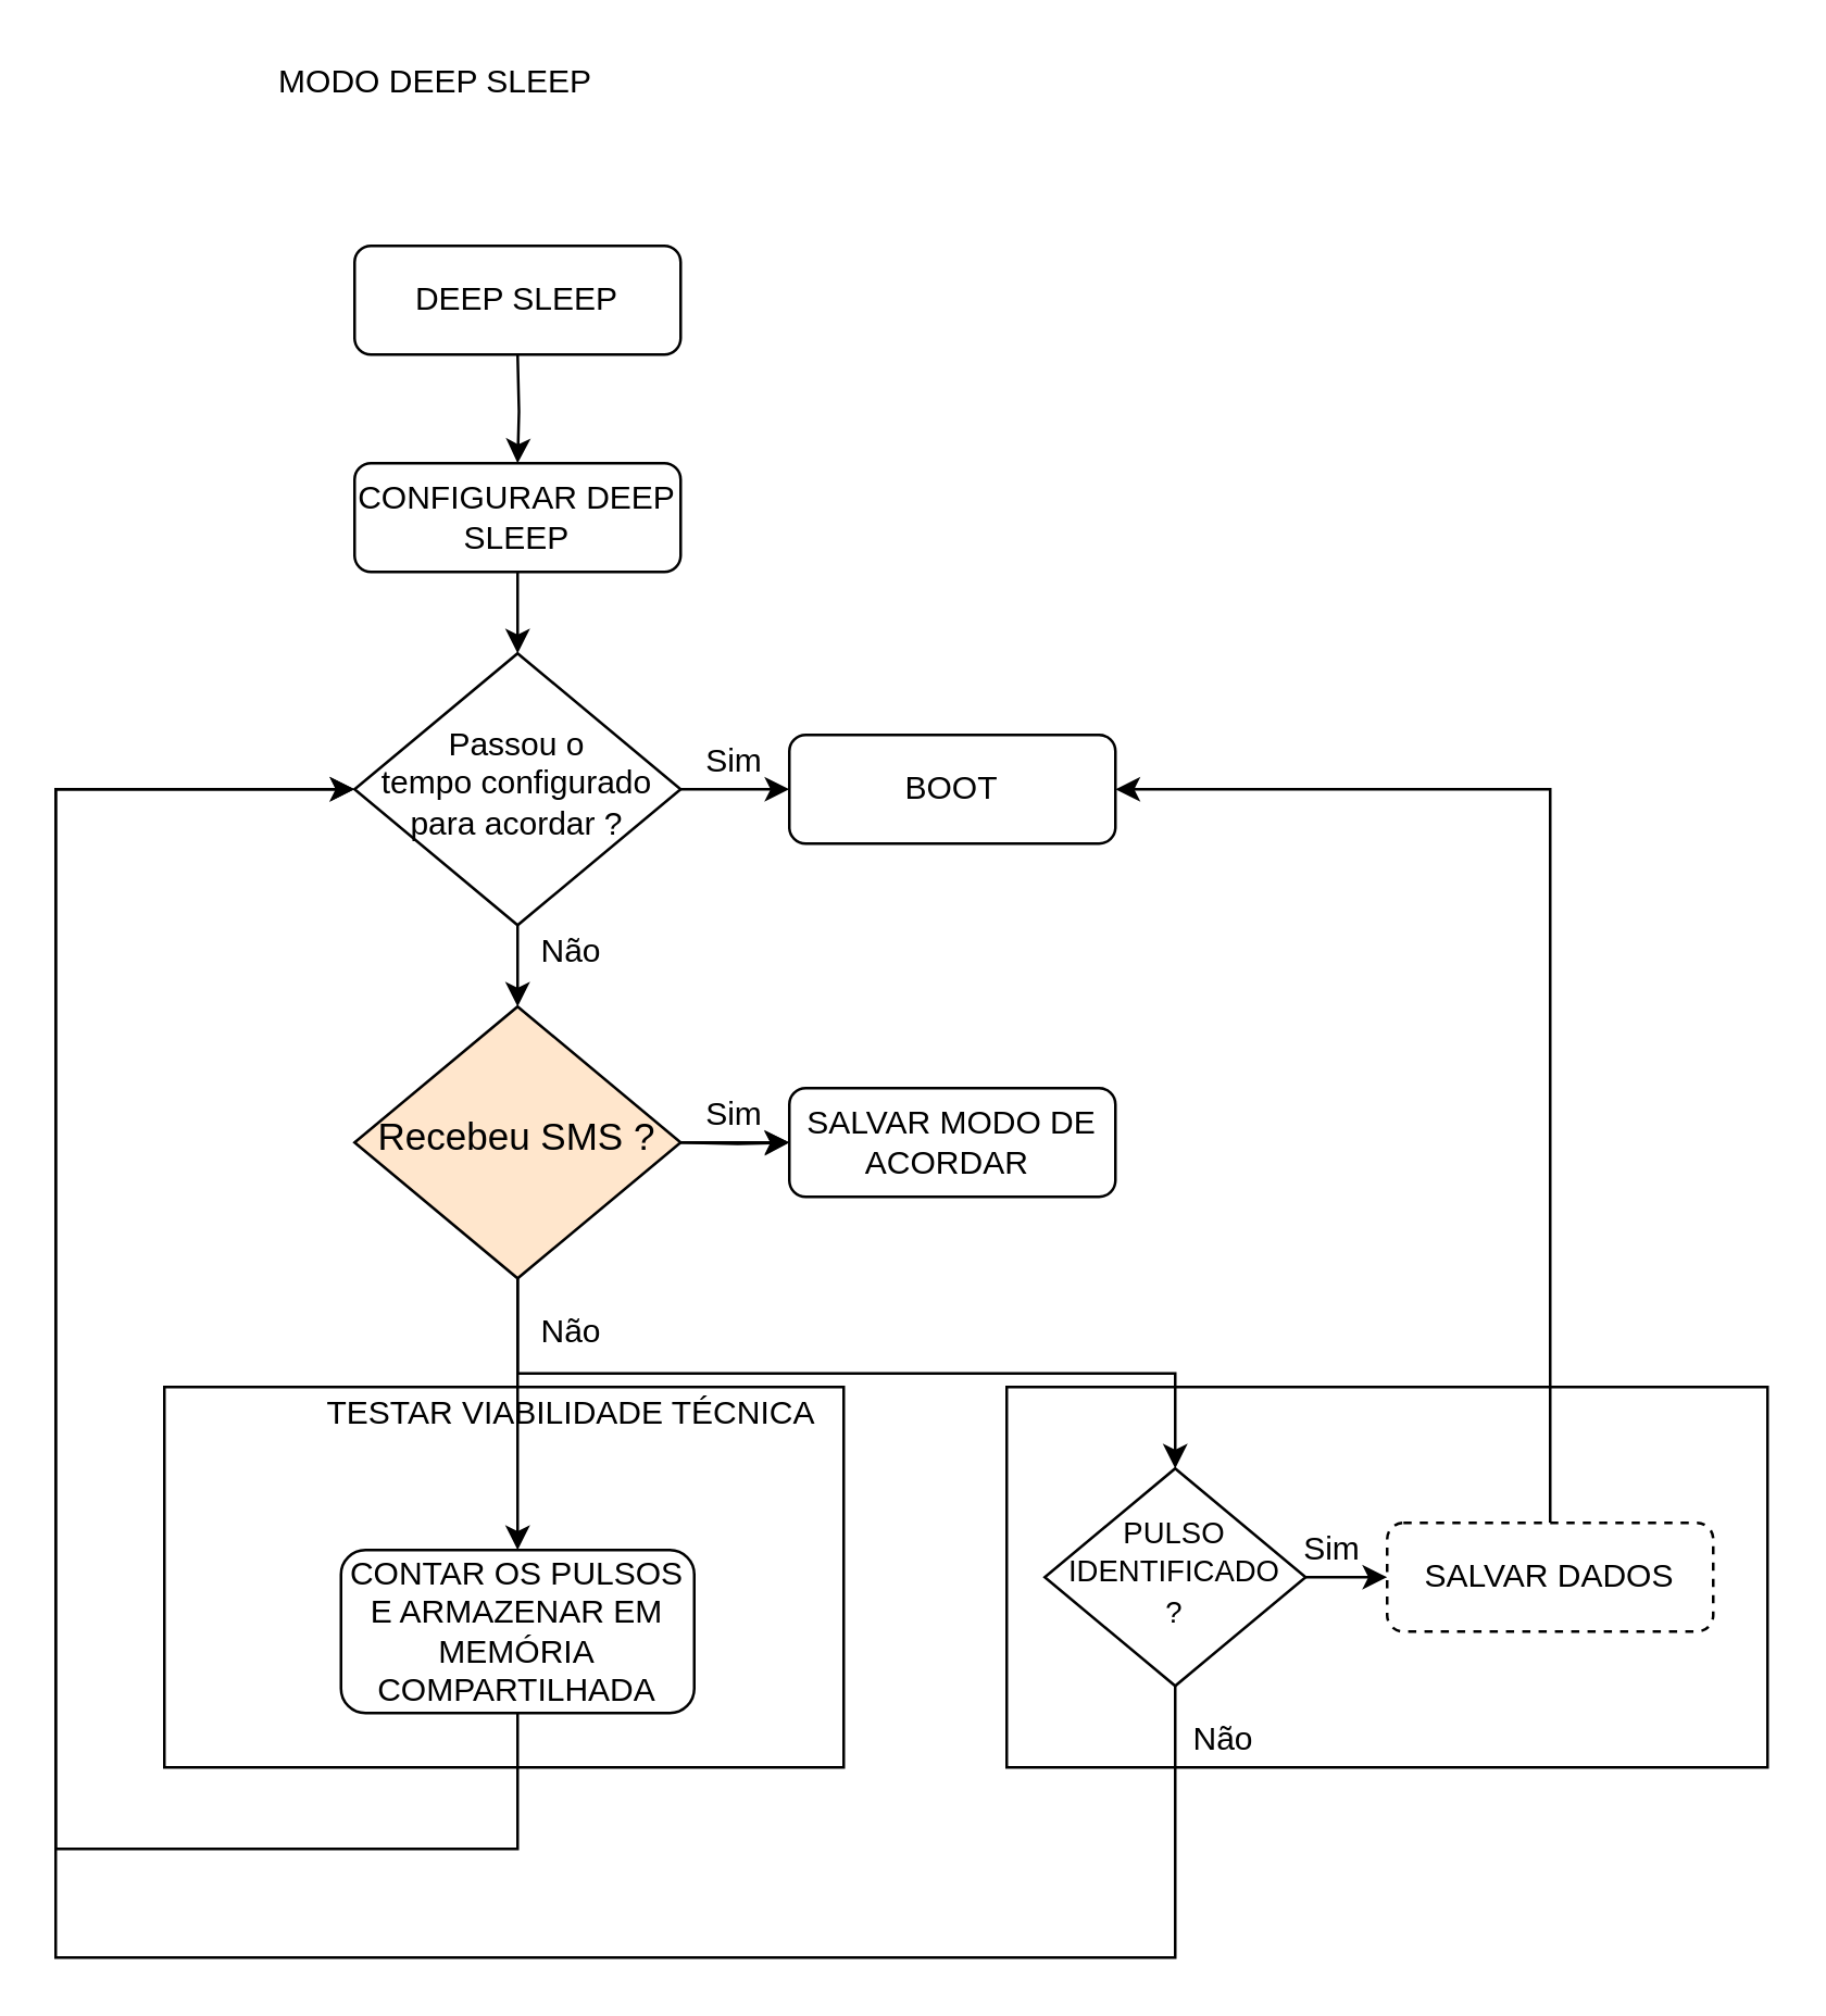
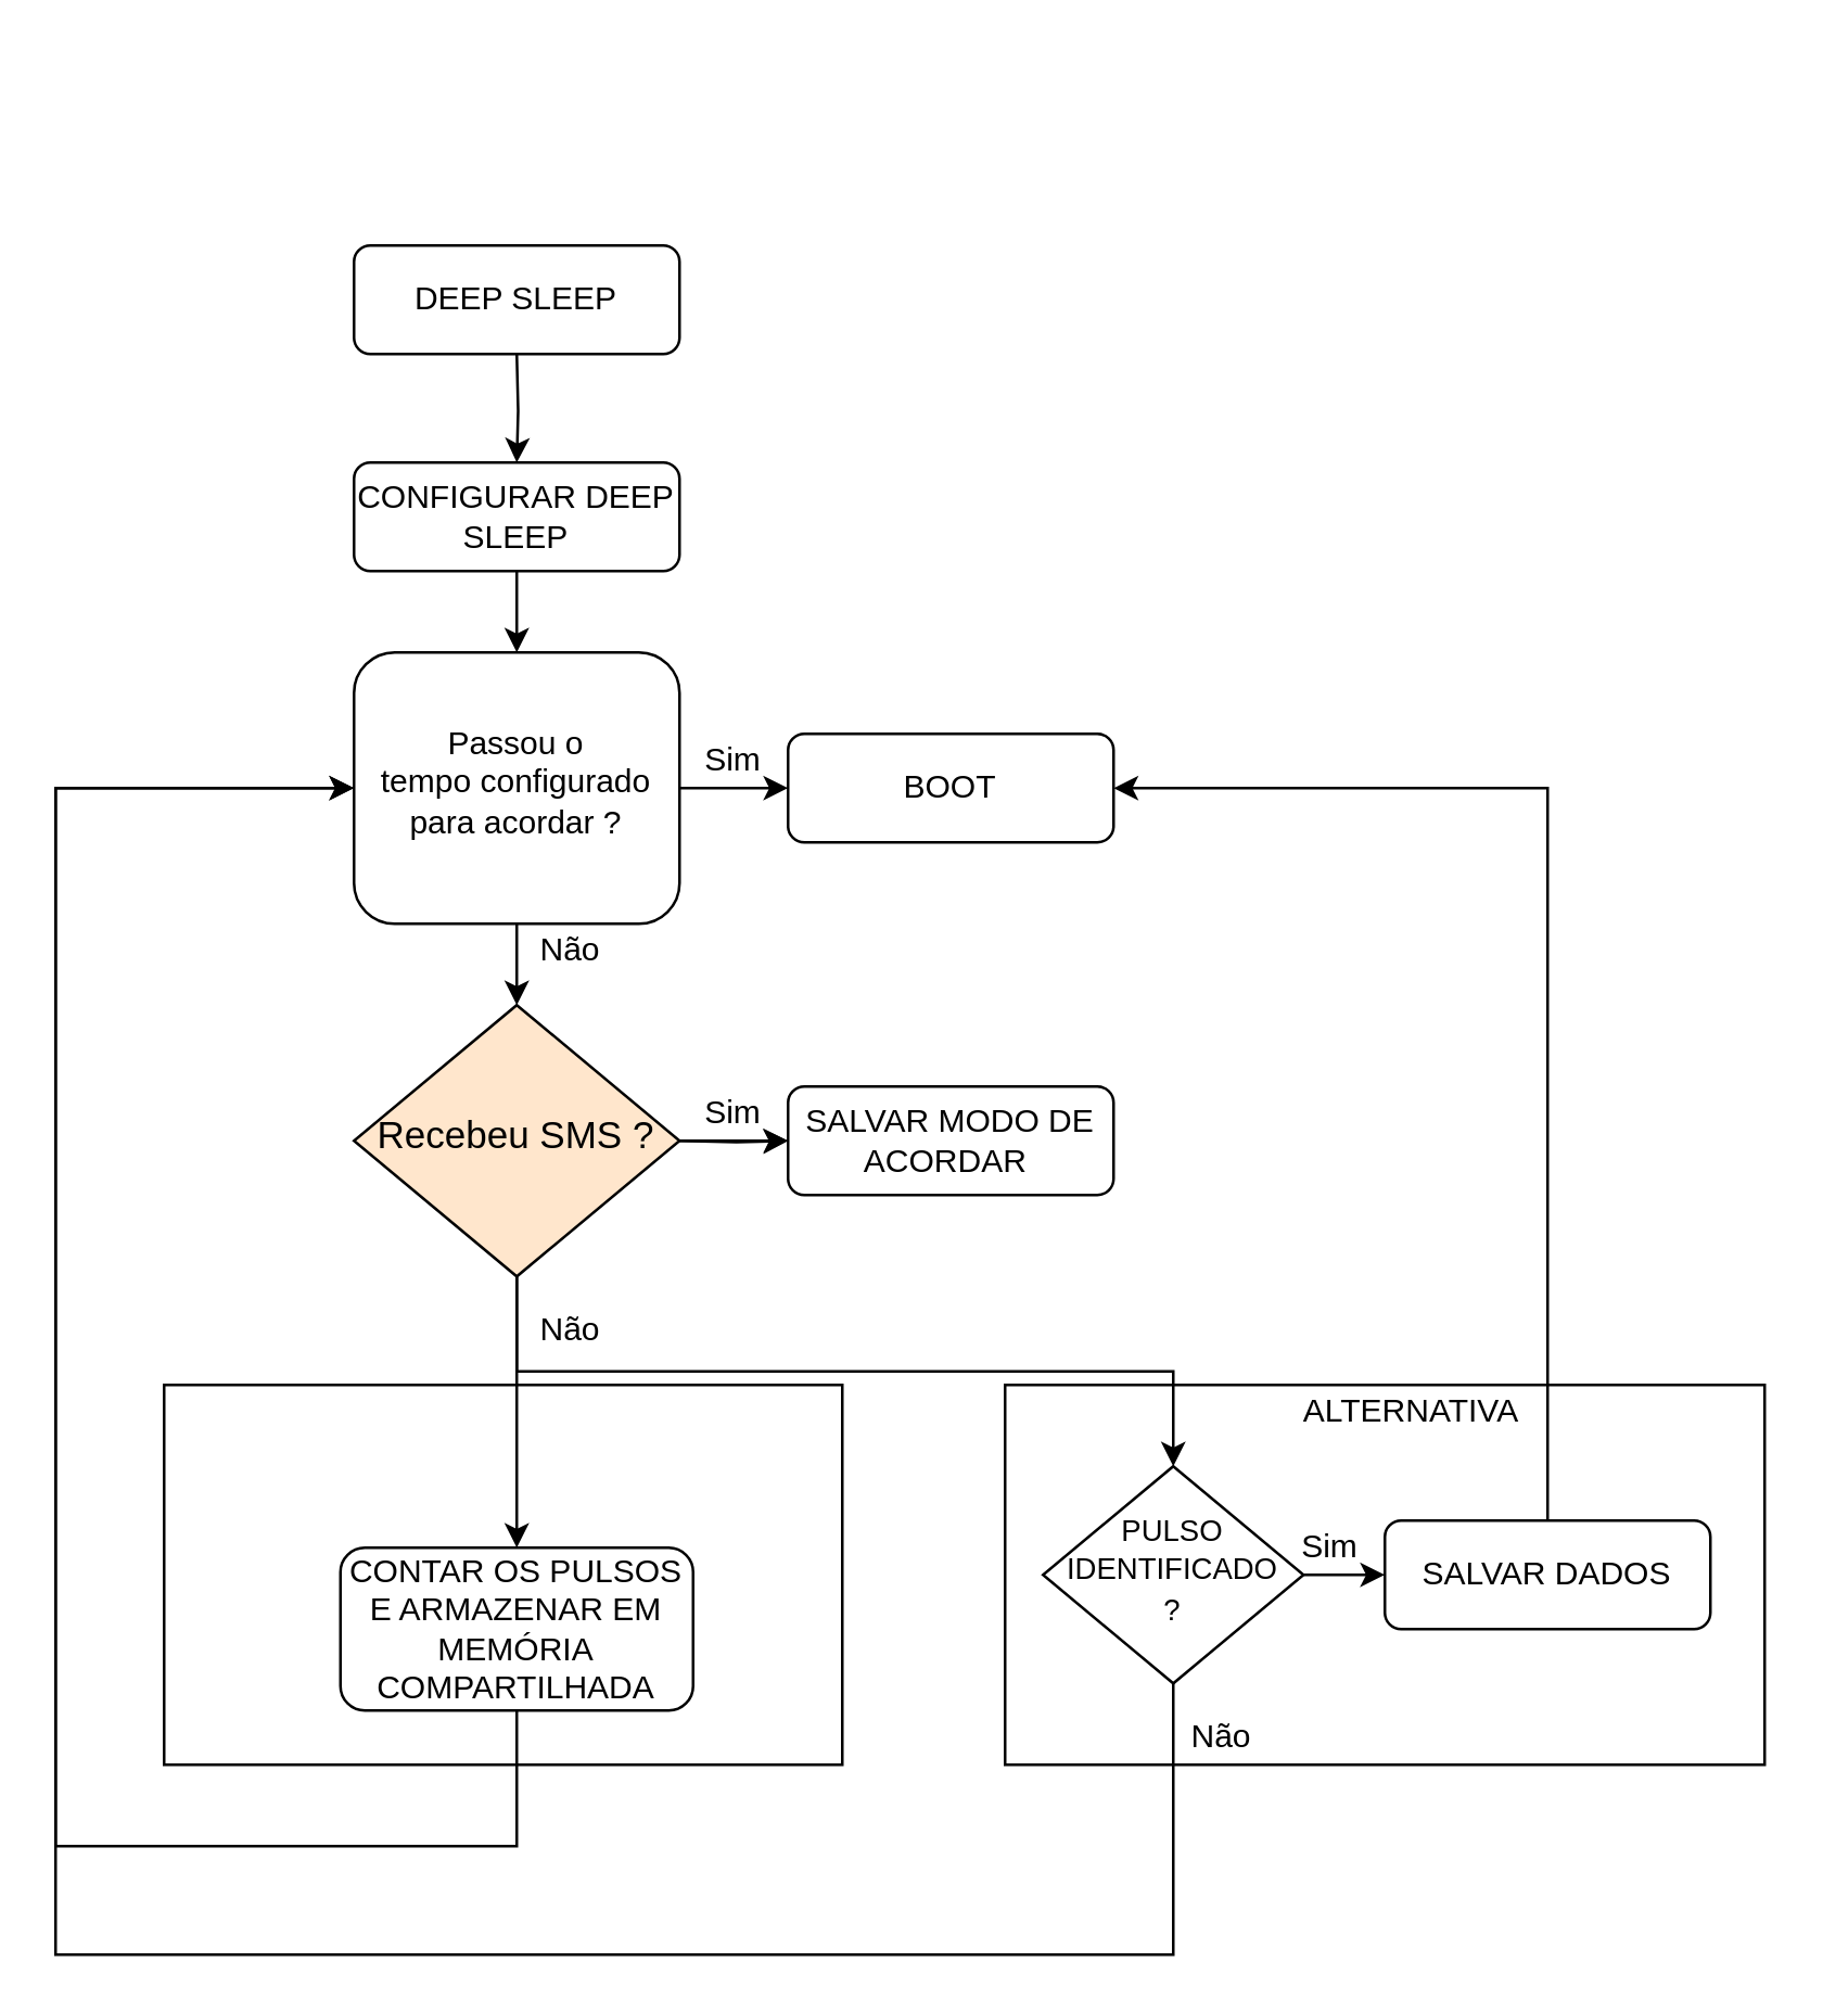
  <mxCell id="0" />
  <mxCell id="1" parent="0" />
  <mxCell id="2" value="" style="edgeStyle=orthogonalEdgeStyle;rounded=0;orthogonalLoop=1;jettySize=auto;html=1;" edge="1" parent="1" target="4"><mxGeometry relative="1" as="geometry"><mxPoint x="190" y="130" as="sourcePoint" /></mxGeometry></mxCell>
  <mxCell id="3" value="" style="edgeStyle=orthogonalEdgeStyle;rounded=0;orthogonalLoop=1;jettySize=auto;html=1;" edge="1" parent="1" source="4" target="7"><mxGeometry relative="1" as="geometry" /></mxCell>
  <mxCell id="4" value="CONFIGURAR DEEP SLEEP" style="rounded=1;whiteSpace=wrap;html=1;fontSize=12;glass=0;strokeWidth=1;shadow=0;" vertex="1" parent="1"><mxGeometry x="130" y="170" width="120" height="40" as="geometry" /></mxCell>
  <mxCell id="5" value="" style="edgeStyle=orthogonalEdgeStyle;rounded=0;orthogonalLoop=1;jettySize=auto;html=1;" edge="1" parent="1" source="7" target="8"><mxGeometry relative="1" as="geometry" /></mxCell>
  <mxCell id="6" value="" style="edgeStyle=orthogonalEdgeStyle;rounded=0;orthogonalLoop=1;jettySize=auto;html=1;" edge="1" parent="1" source="7" target="12"><mxGeometry relative="1" as="geometry" /></mxCell>
- <mxCell id="7" value="&lt;font style=&quot;font-size: 12px&quot;&gt;Passou o &lt;br&gt;tempo configurado para acordar ?&lt;/font&gt;" style="rhombus;whiteSpace=wrap;html=1;shadow=0;fontFamily=Helvetica;fontSize=12;align=center;strokeWidth=1;spacing=6;spacingTop=-4;" vertex="1" parent="1"><mxGeometry x="130" y="240" width="120" height="100" as="geometry" /></mxCell>
+ <mxCell id="7" value="&lt;font style=&quot;font-size: 12px&quot;&gt;Passou o &lt;br&gt;tempo configurado para acordar ?&lt;/font&gt;" style="whiteSpace=wrap;html=1;shadow=0;fontFamily=Helvetica;fontSize=12;align=center;strokeWidth=1;spacing=6;spacingTop=-4;rounded=1;" vertex="1" parent="1"><mxGeometry x="130" y="240" width="120" height="100" as="geometry" /></mxCell>
  <mxCell id="8" value="BOOT" style="rounded=1;whiteSpace=wrap;html=1;fontSize=12;glass=0;strokeWidth=1;shadow=0;" vertex="1" parent="1"><mxGeometry x="290" y="270" width="120" height="40" as="geometry" /></mxCell>
  <mxCell id="9" value="" style="edgeStyle=orthogonalEdgeStyle;rounded=0;orthogonalLoop=1;jettySize=auto;html=1;" edge="1" parent="1" source="12" target="16"><mxGeometry relative="1" as="geometry" /></mxCell>
  <mxCell id="10" style="edgeStyle=orthogonalEdgeStyle;rounded=0;orthogonalLoop=1;jettySize=auto;html=1;exitX=0.5;exitY=1;exitDx=0;exitDy=0;entryX=0.5;entryY=0;entryDx=0;entryDy=0;" edge="1" parent="1" source="12" target="22"><mxGeometry relative="1" as="geometry" /></mxCell>
  <mxCell id="11" style="edgeStyle=orthogonalEdgeStyle;rounded=0;orthogonalLoop=1;jettySize=auto;html=1;exitX=0.5;exitY=1;exitDx=0;exitDy=0;entryX=0.5;entryY=0;entryDx=0;entryDy=0;" edge="1" parent="1" source="12" target="29"><mxGeometry relative="1" as="geometry" /></mxCell>
  <mxCell id="12" value="&lt;font style=&quot;font-size: 14px&quot;&gt;Recebeu SMS ?&lt;/font&gt;" style="rhombus;whiteSpace=wrap;html=1;shadow=0;fontFamily=Helvetica;fontSize=12;align=center;strokeWidth=1;spacing=6;spacingTop=-4;fillColor=#ffe6cc;" vertex="1" parent="1"><mxGeometry x="130" y="370" width="120" height="100" as="geometry" /></mxCell>
  <mxCell id="13" value="Sim" style="text;html=1;strokeColor=none;fillColor=none;align=center;verticalAlign=middle;whiteSpace=wrap;rounded=0;" vertex="1" parent="1"><mxGeometry x="250" y="270" width="40" height="20" as="geometry" /></mxCell>
  <mxCell id="14" value="Não" style="text;html=1;strokeColor=none;fillColor=none;align=center;verticalAlign=middle;whiteSpace=wrap;rounded=0;" vertex="1" parent="1"><mxGeometry x="190" y="340" width="40" height="20" as="geometry" /></mxCell>
  <mxCell id="15" value="" style="edgeStyle=orthogonalEdgeStyle;rounded=0;orthogonalLoop=1;jettySize=auto;html=1;" edge="1" parent="1" target="16"><mxGeometry relative="1" as="geometry"><mxPoint x="250" y="420" as="sourcePoint" /></mxGeometry></mxCell>
  <mxCell id="16" value="SALVAR MODO DE ACORDAR&amp;nbsp;" style="rounded=1;whiteSpace=wrap;html=1;fontSize=12;glass=0;strokeWidth=1;shadow=0;" vertex="1" parent="1"><mxGeometry x="290" y="400" width="120" height="40" as="geometry" /></mxCell>
  <mxCell id="17" value="Sim" style="text;html=1;strokeColor=none;fillColor=none;align=center;verticalAlign=middle;whiteSpace=wrap;rounded=0;" vertex="1" parent="1"><mxGeometry x="250" y="400" width="40" height="20" as="geometry" /></mxCell>
  <mxCell id="18" value="DEEP SLEEP" style="rounded=1;whiteSpace=wrap;html=1;fontSize=12;glass=0;strokeWidth=1;shadow=0;" vertex="1" parent="1"><mxGeometry x="130" y="90" width="120" height="40" as="geometry" /></mxCell>
- <mxCell id="19" value="MODO DEEP SLEEP" style="text;html=1;strokeColor=none;fillColor=none;align=center;verticalAlign=middle;whiteSpace=wrap;rounded=0;" vertex="1" parent="1"><mxGeometry x="80" y="20" width="160" height="20" as="geometry" /></mxCell>
  <mxCell id="20" value="" style="rounded=0;whiteSpace=wrap;html=1;fillColor=none;" vertex="1" parent="1"><mxGeometry x="60" y="510" width="250" height="140" as="geometry" /></mxCell>
  <mxCell id="21" style="edgeStyle=orthogonalEdgeStyle;rounded=0;orthogonalLoop=1;jettySize=auto;html=1;exitX=0.5;exitY=1;exitDx=0;exitDy=0;entryX=0;entryY=0.5;entryDx=0;entryDy=0;" edge="1" parent="1" source="22" target="7"><mxGeometry relative="1" as="geometry"><Array as="points"><mxPoint x="190" y="680" /><mxPoint x="20" y="680" /><mxPoint x="20" y="290" /></Array></mxGeometry></mxCell>
  <mxCell id="22" value="CONTAR OS PULSOS E ARMAZENAR EM MEMÓRIA COMPARTILHADA" style="rounded=1;whiteSpace=wrap;html=1;fontSize=12;glass=0;strokeWidth=1;shadow=0;" vertex="1" parent="1"><mxGeometry x="125" y="570" width="130" height="60" as="geometry" /></mxCell>
- <mxCell id="23" value="TESTAR VIABILIDADE TÉCNICA" style="text;html=1;strokeColor=none;fillColor=none;align=center;verticalAlign=middle;whiteSpace=wrap;rounded=0;" vertex="1" parent="1"><mxGeometry x="110" y="510" width="200" height="20" as="geometry" /></mxCell>
  <mxCell id="24" value="Não" style="text;html=1;strokeColor=none;fillColor=none;align=center;verticalAlign=middle;whiteSpace=wrap;rounded=0;" vertex="1" parent="1"><mxGeometry x="190" y="480" width="40" height="20" as="geometry" /></mxCell>
  <mxCell id="25" value="" style="rounded=0;whiteSpace=wrap;html=1;fillColor=none;" vertex="1" parent="1"><mxGeometry x="370" y="510" width="280" height="140" as="geometry" /></mxCell>
+ <mxCell id="26" value="ALTERNATIVA" style="text;html=1;strokeColor=none;fillColor=none;align=center;verticalAlign=middle;whiteSpace=wrap;rounded=0;" vertex="1" parent="1"><mxGeometry x="420" y="510" width="200" height="20" as="geometry" /></mxCell>
  <mxCell id="27" style="edgeStyle=orthogonalEdgeStyle;rounded=0;orthogonalLoop=1;jettySize=auto;html=1;exitX=1;exitY=0.5;exitDx=0;exitDy=0;entryX=0;entryY=0.5;entryDx=0;entryDy=0;" edge="1" parent="1" source="29" target="31"><mxGeometry relative="1" as="geometry" /></mxCell>
  <mxCell id="28" style="edgeStyle=orthogonalEdgeStyle;rounded=0;orthogonalLoop=1;jettySize=auto;html=1;exitX=0.5;exitY=1;exitDx=0;exitDy=0;entryX=0;entryY=0.5;entryDx=0;entryDy=0;" edge="1" parent="1" source="29" target="7"><mxGeometry relative="1" as="geometry"><Array as="points"><mxPoint x="432" y="720" /><mxPoint x="20" y="720" /><mxPoint x="20" y="290" /></Array></mxGeometry></mxCell>
  <mxCell id="29" value="&lt;font style=&quot;font-size: 11px&quot;&gt;PULSO IDENTIFICADO ?&lt;/font&gt;" style="rhombus;whiteSpace=wrap;html=1;shadow=0;fontFamily=Helvetica;fontSize=12;align=center;strokeWidth=1;spacing=6;spacingTop=-4;" vertex="1" parent="1"><mxGeometry x="384" y="540" width="96" height="80" as="geometry" /></mxCell>
  <mxCell id="30" style="edgeStyle=orthogonalEdgeStyle;rounded=0;orthogonalLoop=1;jettySize=auto;html=1;exitX=0.5;exitY=0;exitDx=0;exitDy=0;entryX=1;entryY=0.5;entryDx=0;entryDy=0;" edge="1" parent="1" source="31" target="8"><mxGeometry relative="1" as="geometry" /></mxCell>
- <mxCell id="31" value="SALVAR DADOS" style="rounded=1;whiteSpace=wrap;html=1;fontSize=12;glass=0;strokeWidth=1;shadow=0;dashed=1;" vertex="1" parent="1"><mxGeometry x="510" y="560" width="120" height="40" as="geometry" /></mxCell>
+ <mxCell id="31" value="SALVAR DADOS" style="rounded=1;whiteSpace=wrap;html=1;fontSize=12;glass=0;strokeWidth=1;shadow=0;" vertex="1" parent="1"><mxGeometry x="510" y="560" width="120" height="40" as="geometry" /></mxCell>
  <mxCell id="32" value="Sim" style="text;html=1;strokeColor=none;fillColor=none;align=center;verticalAlign=middle;whiteSpace=wrap;rounded=0;" vertex="1" parent="1"><mxGeometry x="470" y="560" width="40" height="20" as="geometry" /></mxCell>
  <mxCell id="33" value="Não" style="text;html=1;strokeColor=none;fillColor=none;align=center;verticalAlign=middle;whiteSpace=wrap;rounded=0;" vertex="1" parent="1"><mxGeometry x="430" y="630" width="40" height="20" as="geometry" /></mxCell>
